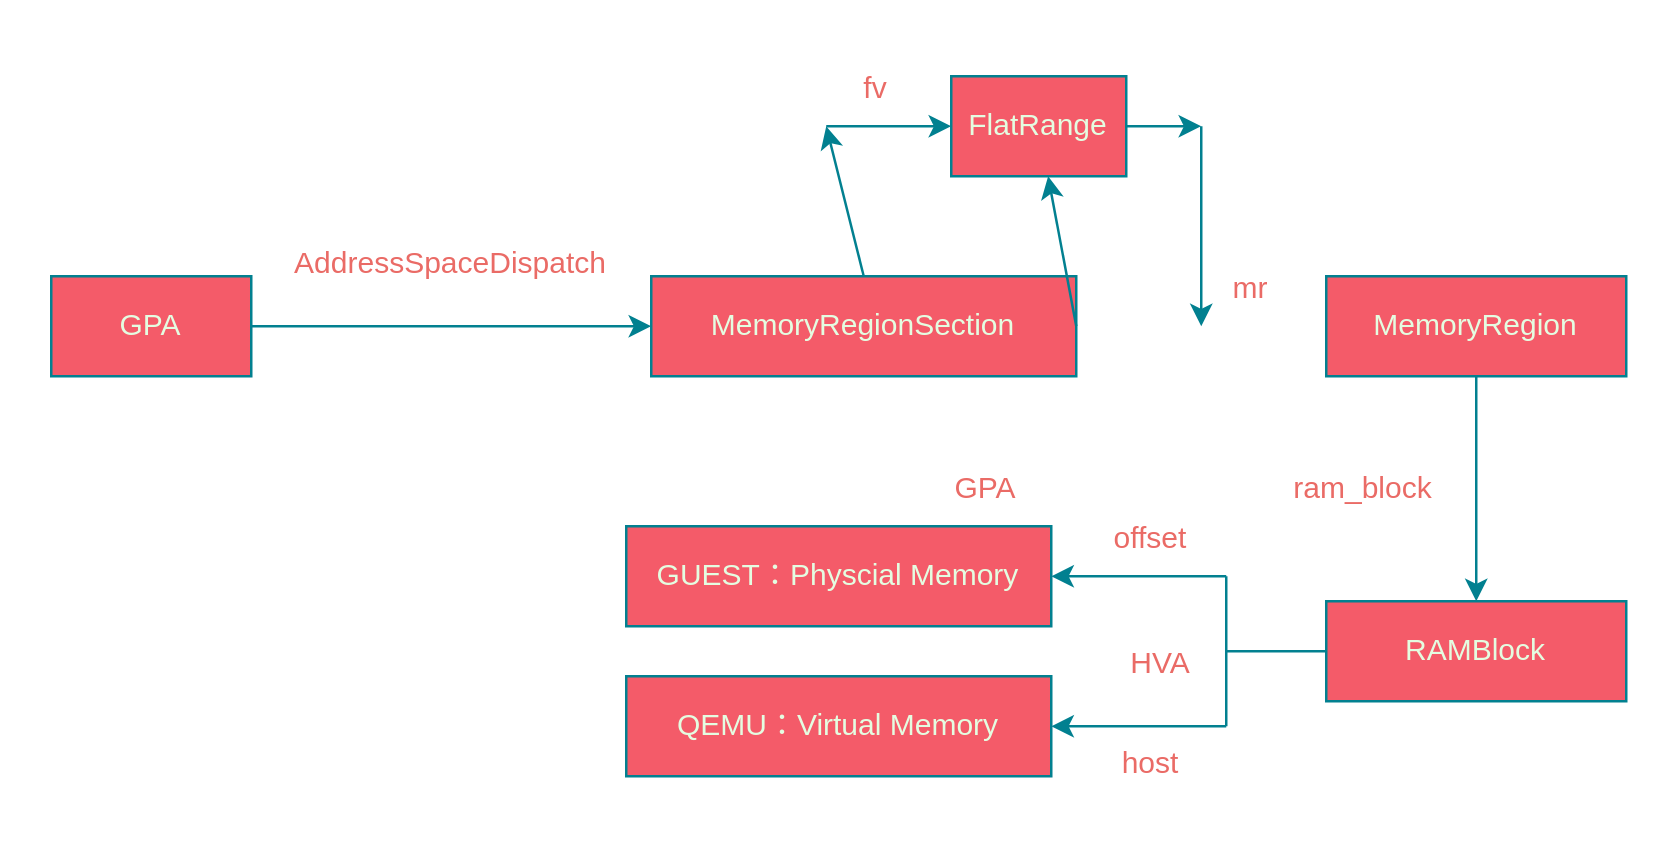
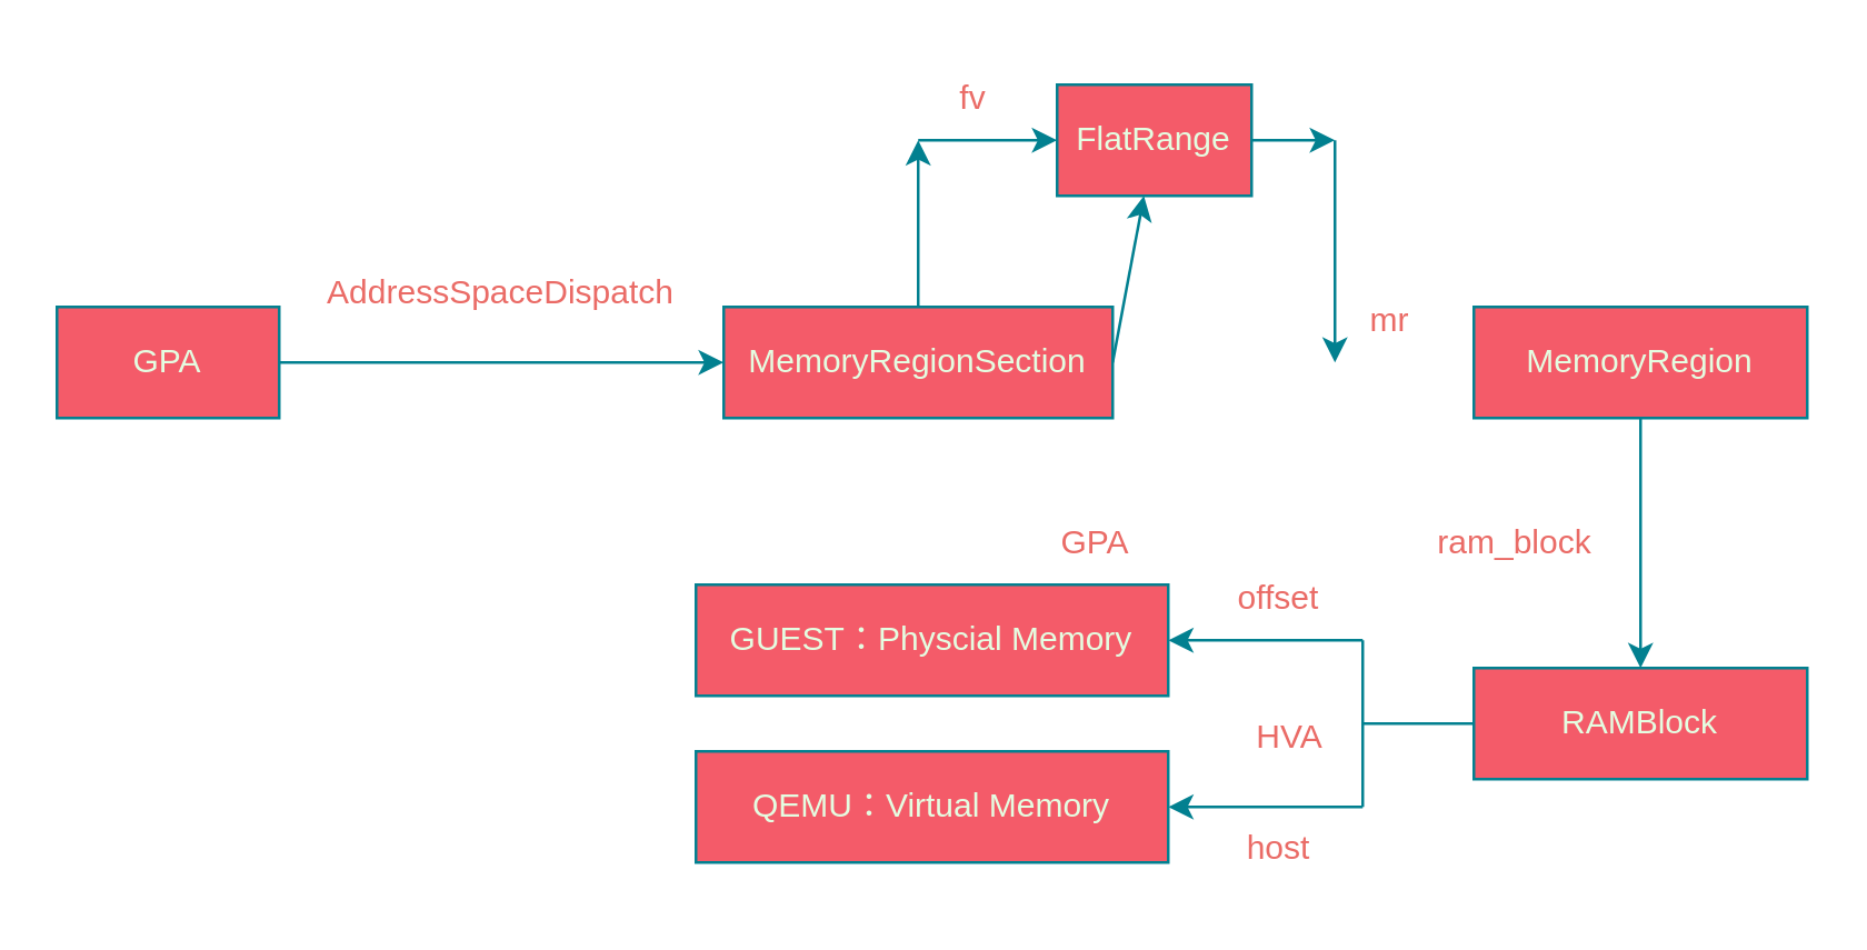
  <mxCell id="0" />
  <mxCell id="1" parent="0" />
  <mxCell id="2" value="GPA" style="rounded=0;whiteSpace=wrap;html=1;labelBackgroundColor=none;fillColor=#F45B69;strokeColor=#028090;fontColor=#E4FDE1;" vertex="1" parent="1"><mxGeometry x="20" y="110" width="80" height="40" as="geometry" /></mxCell>
- <mxCell id="3" value="MemoryRegionSection" style="rounded=0;whiteSpace=wrap;html=1;labelBackgroundColor=none;fillColor=#F45B69;strokeColor=#028090;fontColor=#E4FDE1;" vertex="1" parent="1"><mxGeometry x="260" y="110" width="170" height="40" as="geometry" /></mxCell>
+ <mxCell id="3" value="MemoryRegionSection" style="rounded=0;whiteSpace=wrap;html=1;labelBackgroundColor=none;fillColor=#F45B69;strokeColor=#028090;fontColor=#E4FDE1;" vertex="1" parent="1"><mxGeometry x="260" y="110" width="140" height="40" as="geometry" /></mxCell>
  <mxCell id="4" value="" style="endArrow=classic;html=1;rounded=0;exitX=1;exitY=0.5;exitDx=0;exitDy=0;entryX=0;entryY=0.5;entryDx=0;entryDy=0;labelBackgroundColor=none;strokeColor=#028090;fontColor=default;" edge="1" parent="1" source="2" target="3"><mxGeometry width="50" height="50" relative="1" as="geometry"><mxPoint x="360" y="300" as="sourcePoint" /><mxPoint x="410" y="250" as="targetPoint" /></mxGeometry></mxCell>
  <mxCell id="5" value="&lt;font color=&quot;#EA6B66&quot;&gt;AddressSpaceDispatch&lt;/font&gt;" style="text;html=1;strokeColor=none;fillColor=none;align=center;verticalAlign=middle;whiteSpace=wrap;rounded=0;fontColor=#E4FDE1;" vertex="1" parent="1"><mxGeometry x="150" y="90" width="60" height="30" as="geometry" /></mxCell>
  <mxCell id="6" value="MemoryRegion" style="rounded=0;whiteSpace=wrap;html=1;strokeColor=#028090;fontColor=#E4FDE1;fillColor=#F45B69;" vertex="1" parent="1"><mxGeometry x="530" y="110" width="120" height="40" as="geometry" /></mxCell>
  <mxCell id="7" value="FlatRange" style="rounded=0;whiteSpace=wrap;html=1;strokeColor=#028090;fontColor=#E4FDE1;fillColor=#F45B69;" vertex="1" parent="1"><mxGeometry x="380" y="30" width="70" height="40" as="geometry" /></mxCell>
  <mxCell id="8" value="" style="endArrow=classic;html=1;rounded=0;strokeColor=#028090;fontColor=#E4FDE1;fillColor=#F45B69;exitX=0.5;exitY=0;exitDx=0;exitDy=0;" edge="1" parent="1" source="3"><mxGeometry width="50" height="50" relative="1" as="geometry"><mxPoint x="360" y="300" as="sourcePoint" /><mxPoint x="330" y="50" as="targetPoint" /></mxGeometry></mxCell>
  <mxCell id="9" value="" style="endArrow=classic;html=1;rounded=0;strokeColor=#028090;fontColor=#E4FDE1;fillColor=#F45B69;entryX=0;entryY=0.5;entryDx=0;entryDy=0;" edge="1" parent="1" target="7"><mxGeometry width="50" height="50" relative="1" as="geometry"><mxPoint x="330" y="50" as="sourcePoint" /><mxPoint x="410" y="250" as="targetPoint" /></mxGeometry></mxCell>
  <mxCell id="10" value="" style="endArrow=classic;html=1;rounded=0;strokeColor=#028090;fontColor=#E4FDE1;fillColor=#F45B69;exitX=1;exitY=0.5;exitDx=0;exitDy=0;" edge="1" parent="1" source="3" target="7"><mxGeometry width="50" height="50" relative="1" as="geometry"><mxPoint x="360" y="300" as="sourcePoint" /><mxPoint x="410" y="250" as="targetPoint" /></mxGeometry></mxCell>
  <mxCell id="11" value="&lt;font color=&quot;#EA6B66&quot;&gt;fv&lt;/font&gt;" style="text;html=1;strokeColor=none;fillColor=none;align=center;verticalAlign=middle;whiteSpace=wrap;rounded=0;fontColor=#E4FDE1;" vertex="1" parent="1"><mxGeometry x="320" y="20" width="60" height="30" as="geometry" /></mxCell>
  <mxCell id="12" value="" style="endArrow=classic;html=1;rounded=0;strokeColor=#028090;fontColor=#E4FDE1;fillColor=#F45B69;exitX=1;exitY=0.5;exitDx=0;exitDy=0;" edge="1" parent="1" source="7"><mxGeometry width="50" height="50" relative="1" as="geometry"><mxPoint x="360" y="300" as="sourcePoint" /><mxPoint x="480" y="50" as="targetPoint" /></mxGeometry></mxCell>
  <mxCell id="13" value="" style="endArrow=classic;html=1;rounded=0;strokeColor=#028090;fontColor=#E4FDE1;fillColor=#F45B69;" edge="1" parent="1"><mxGeometry width="50" height="50" relative="1" as="geometry"><mxPoint x="480" y="50" as="sourcePoint" /><mxPoint x="480" y="130" as="targetPoint" /></mxGeometry></mxCell>
  <mxCell id="14" value="&lt;font color=&quot;#EA6B66&quot;&gt;mr&lt;/font&gt;" style="text;html=1;strokeColor=none;fillColor=none;align=center;verticalAlign=middle;whiteSpace=wrap;rounded=0;fontColor=#E4FDE1;" vertex="1" parent="1"><mxGeometry x="470" y="100" width="60" height="30" as="geometry" /></mxCell>
  <mxCell id="15" value="RAMBlock" style="rounded=0;whiteSpace=wrap;html=1;strokeColor=#028090;fontColor=#E4FDE1;fillColor=#F45B69;" vertex="1" parent="1"><mxGeometry x="530" y="240" width="120" height="40" as="geometry" /></mxCell>
  <mxCell id="16" value="" style="endArrow=classic;html=1;rounded=0;strokeColor=#028090;fontColor=#E4FDE1;fillColor=#F45B69;exitX=0.5;exitY=1;exitDx=0;exitDy=0;entryX=0.5;entryY=0;entryDx=0;entryDy=0;" edge="1" parent="1" source="6" target="15"><mxGeometry width="50" height="50" relative="1" as="geometry"><mxPoint x="360" y="300" as="sourcePoint" /><mxPoint x="410" y="250" as="targetPoint" /></mxGeometry></mxCell>
  <mxCell id="17" value="&lt;font color=&quot;#EA6B66&quot;&gt;ram_block&lt;/font&gt;" style="text;html=1;strokeColor=none;fillColor=none;align=center;verticalAlign=middle;whiteSpace=wrap;rounded=0;fontColor=#E4FDE1;" vertex="1" parent="1"><mxGeometry x="510" y="180" width="70" height="30" as="geometry" /></mxCell>
  <mxCell id="18" value="" style="endArrow=none;html=1;rounded=0;strokeColor=#028090;fontColor=#E4FDE1;fillColor=#F45B69;entryX=0;entryY=0.5;entryDx=0;entryDy=0;" edge="1" parent="1" target="15"><mxGeometry width="50" height="50" relative="1" as="geometry"><mxPoint x="490" y="260" as="sourcePoint" /><mxPoint x="410" y="250" as="targetPoint" /></mxGeometry></mxCell>
  <mxCell id="19" value="" style="endArrow=none;html=1;rounded=0;strokeColor=#028090;fontColor=#E4FDE1;fillColor=#F45B69;" edge="1" parent="1"><mxGeometry width="50" height="50" relative="1" as="geometry"><mxPoint x="490" y="290" as="sourcePoint" /><mxPoint x="490" y="230" as="targetPoint" /></mxGeometry></mxCell>
  <mxCell id="20" value="" style="endArrow=classic;html=1;rounded=0;strokeColor=#028090;fontColor=#E4FDE1;fillColor=#F45B69;" edge="1" parent="1"><mxGeometry width="50" height="50" relative="1" as="geometry"><mxPoint x="490" y="230" as="sourcePoint" /><mxPoint x="420" y="230" as="targetPoint" /></mxGeometry></mxCell>
  <mxCell id="21" value="" style="endArrow=classic;html=1;rounded=0;strokeColor=#028090;fontColor=#E4FDE1;fillColor=#F45B69;" edge="1" parent="1"><mxGeometry width="50" height="50" relative="1" as="geometry"><mxPoint x="490" y="290" as="sourcePoint" /><mxPoint x="420" y="290" as="targetPoint" /></mxGeometry></mxCell>
  <mxCell id="22" value="GUEST：Physcial Memory" style="rounded=0;whiteSpace=wrap;html=1;strokeColor=#028090;fontColor=#E4FDE1;fillColor=#F45B69;" vertex="1" parent="1"><mxGeometry x="250" y="210" width="170" height="40" as="geometry" /></mxCell>
  <mxCell id="23" value="QEMU：Virtual Memory" style="rounded=0;whiteSpace=wrap;html=1;strokeColor=#028090;fontColor=#E4FDE1;fillColor=#F45B69;" vertex="1" parent="1"><mxGeometry x="250" y="270" width="170" height="40" as="geometry" /></mxCell>
  <mxCell id="24" value="&lt;font color=&quot;#EA6B66&quot;&gt;offset&lt;/font&gt;" style="text;html=1;strokeColor=none;fillColor=none;align=center;verticalAlign=middle;whiteSpace=wrap;rounded=0;fontColor=#E4FDE1;" vertex="1" parent="1"><mxGeometry x="430" y="200" width="60" height="30" as="geometry" /></mxCell>
  <mxCell id="25" value="&lt;font color=&quot;#EA6B66&quot;&gt;host&lt;/font&gt;" style="text;html=1;strokeColor=none;fillColor=none;align=center;verticalAlign=middle;whiteSpace=wrap;rounded=0;fontColor=#E4FDE1;" vertex="1" parent="1"><mxGeometry x="430" y="290" width="60" height="30" as="geometry" /></mxCell>
  <mxCell id="26" value="&lt;font color=&quot;#EA6B66&quot;&gt;HVA&lt;/font&gt;" style="text;html=1;strokeColor=none;fillColor=none;align=center;verticalAlign=middle;whiteSpace=wrap;rounded=0;fontColor=#E4FDE1;" vertex="1" parent="1"><mxGeometry x="434" y="250" width="60" height="30" as="geometry" /></mxCell>
  <mxCell id="27" value="&lt;font color=&quot;#EA6B66&quot;&gt;GPA&lt;/font&gt;" style="text;html=1;strokeColor=none;fillColor=none;align=center;verticalAlign=middle;whiteSpace=wrap;rounded=0;fontColor=#E4FDE1;" vertex="1" parent="1"><mxGeometry x="364" y="180" width="60" height="30" as="geometry" /></mxCell>
